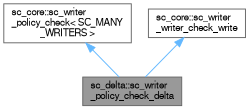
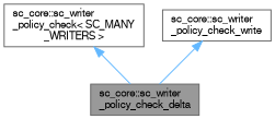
  digraph {
    node [color=gray40 fillcolor=white fontname=FreeSans fontsize=10 shape=box style=filled]
    edge [color=steelblue1 dir=back fontname=FreeSans fontsize=10 labelfontname=FreeSans labelfontsize=10 style=solid]
-   n1 [fillcolor=grey60 fontcolor=black height=0.2 label="sc_delta::sc_writer\l_policy_check_delta" width=0.4]
+   n1 [fillcolor=grey60 fontcolor=black height=0.2 label="sc_core::sc_writer\l_policy_check_delta" width=0.4]
    n2 [height=0.2 label="sc_core::sc_writer\l_policy_check\< SC_MANY\l_WRITERS \>" width=0.4]
-   n3 [height=0.2 label="sc_core::sc_writer\l_writer_check_write" width=0.4]
+   n3 [height=0.2 label="sc_core::sc_writer\l_policy_check_write" width=0.4]
    n2 -> n1
    n3 -> n1
  }
